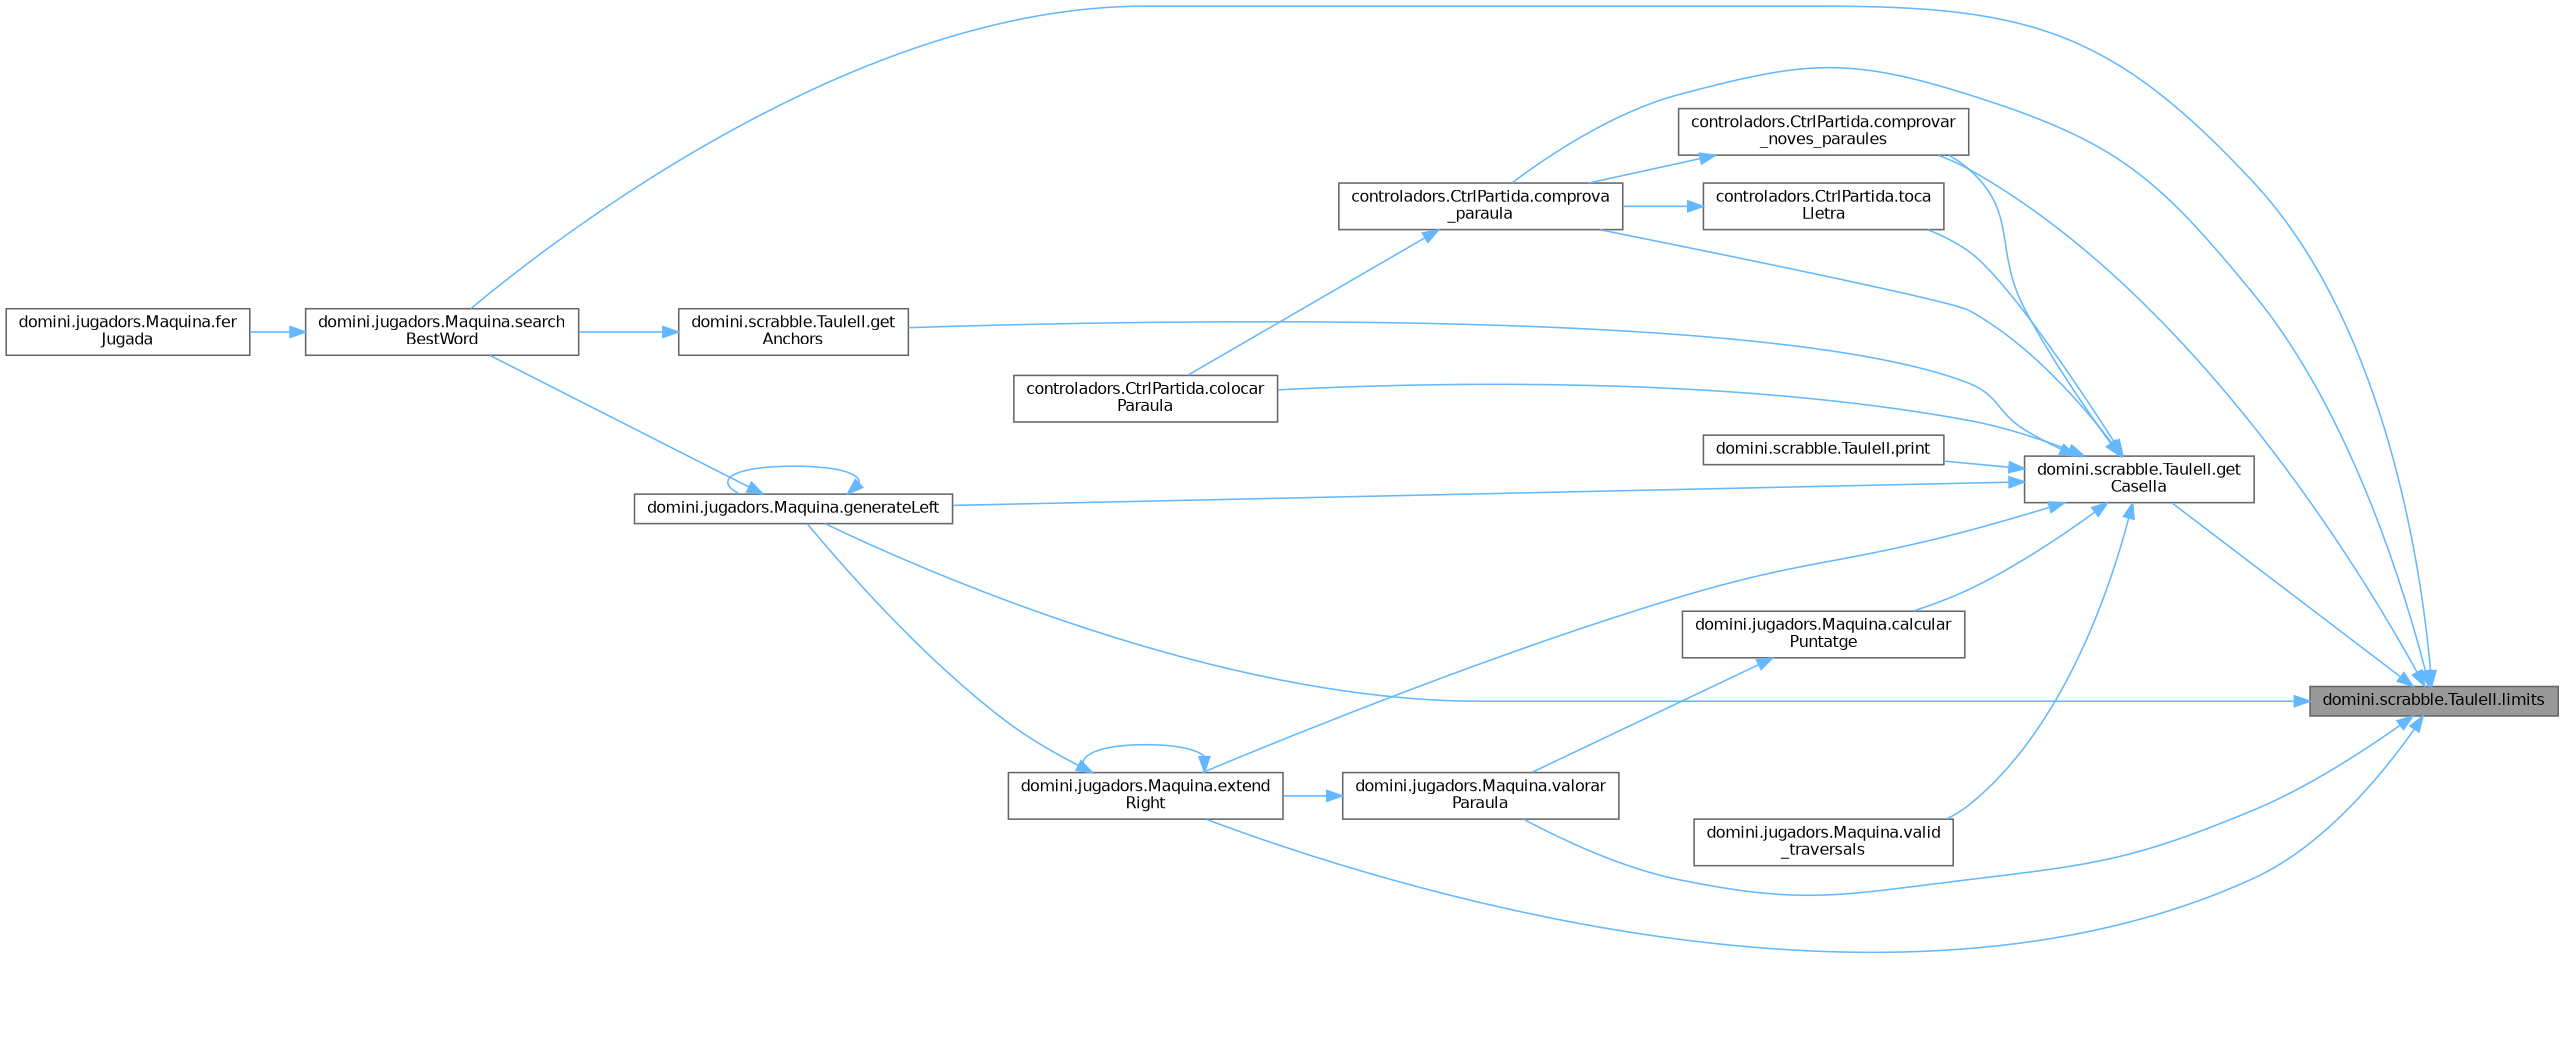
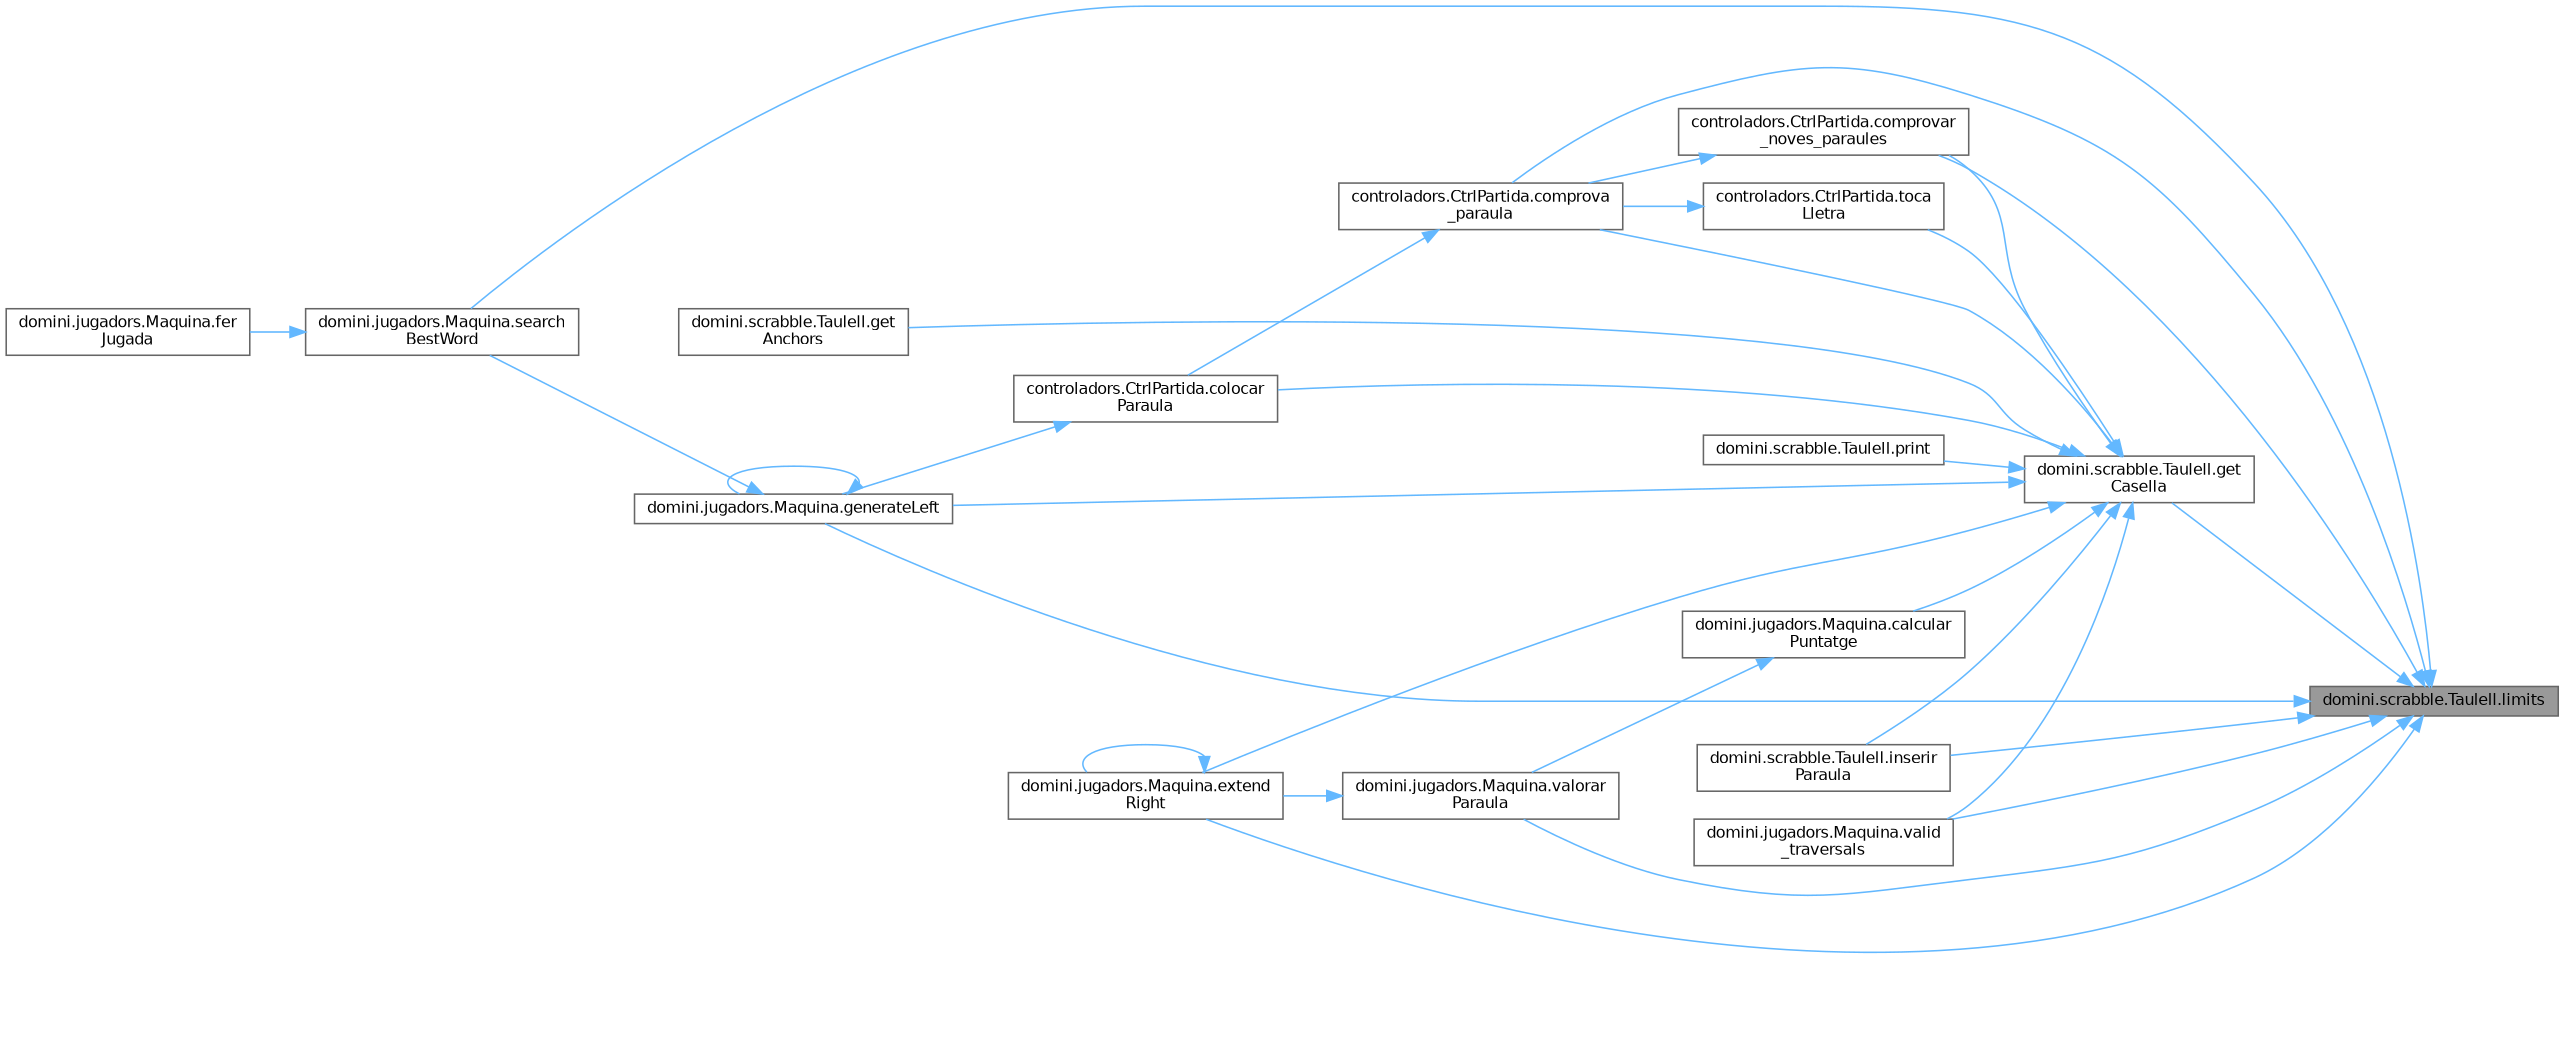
  digraph {
    rankdir=RL
    node [color=grey40 fillcolor=white fontname=Helvetica fontsize=10 shape=box style=filled]
    edge [color=steelblue1 dir=back fontname=Helvetica fontsize=10 labelfontname=Helvetica labelfontsize=10 style=solid]
    n1 [color=gray40 fillcolor=grey60 fontcolor=black height=0.2 label="domini.scrabble.Taulell.limits" width=0.4]
    n2 [height=0.2 label="controladors.CtrlPartida.comprova\l_paraula" width=0.4]
    n3 [height=0.2 label="controladors.CtrlPartida.comprovar\l_noves_paraules" width=0.4]
    n4 [height=0.2 label="domini.jugadors.Maquina.extend\lRight" width=0.4]
    n5 [height=0.2 label="domini.jugadors.Maquina.generateLeft" width=0.4]
    n6 [height=0.2 label="domini.jugadors.Maquina.search\lBestWord" width=0.4]
    n7 [height=0.2 label="domini.scrabble.Taulell.get\lCasella" width=0.4]
    n8 [height=0.2 label="domini.jugadors.Maquina.valorar\lParaula" width=0.4]
+   n9 [height=0.2 label="domini.scrabble.Taulell.inserir\lParaula" width=0.4]
    n10 [height=0.2 label="domini.jugadors.Maquina.valid\l_traversals" width=0.4]
    n11 [height=0.2 label="controladors.CtrlPartida.colocar\lParaula" width=0.4]
    n12 [height=0.2 label="domini.jugadors.Maquina.fer\lJugada" width=0.4]
    n13 [height=0.2 label="domini.jugadors.Maquina.calcular\lPuntatge" width=0.4]
    n14 [height=0.2 label="domini.scrabble.Taulell.get\lAnchors" width=0.4]
    n15 [height=0.2 label="domini.scrabble.Taulell.print" width=0.4]
    n16 [height=0.2 label="controladors.CtrlPartida.toca\lLletra" width=0.4]
    n1 -> n2
    n1 -> n3
    n1 -> n4
    n1 -> n5
    n1 -> n6
    n1 -> n7
    n1 -> n8
+   n1 -> n9
+   n1 -> n10
    n2 -> n11
    n3 -> n2
    n4 -> n4
-   n4 -> n5
+   n11 -> n5
    n5 -> n5
    n5 -> n6
    n6 -> n12
    n7 -> n2
    n7 -> n3
    n7 -> n4
    n7 -> n5
+   n7 -> n9
    n7 -> n10
    n7 -> n11
    n7 -> n13
    n7 -> n14
    n7 -> n15
    n7 -> n16
    n8 -> n4
    n13 -> n8
-   n14 -> n6
    n16 -> n2
  }
